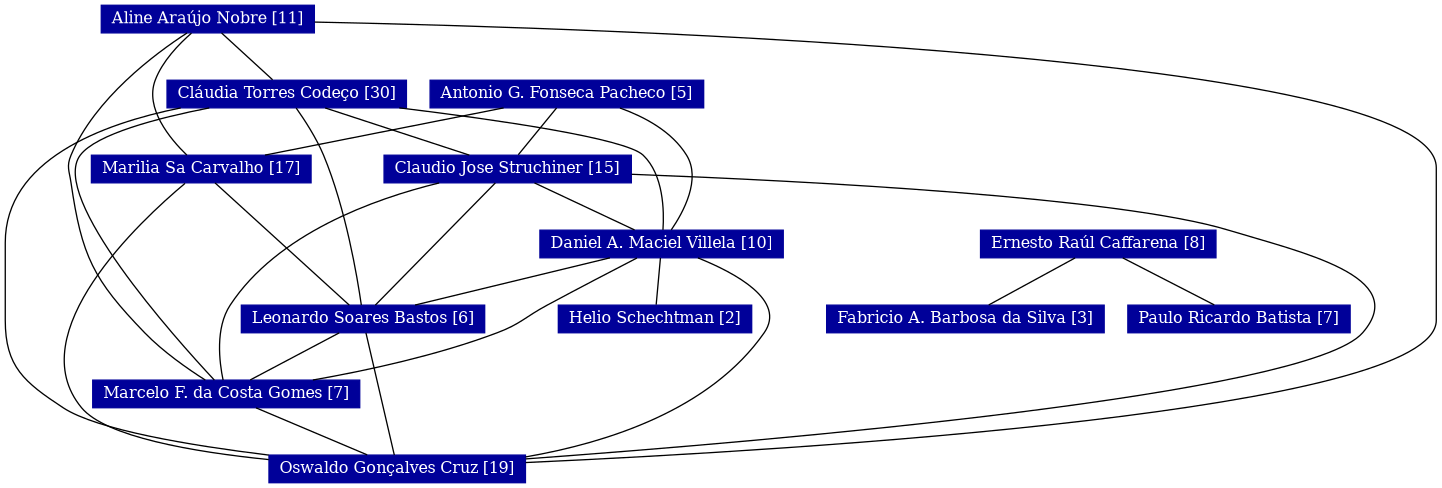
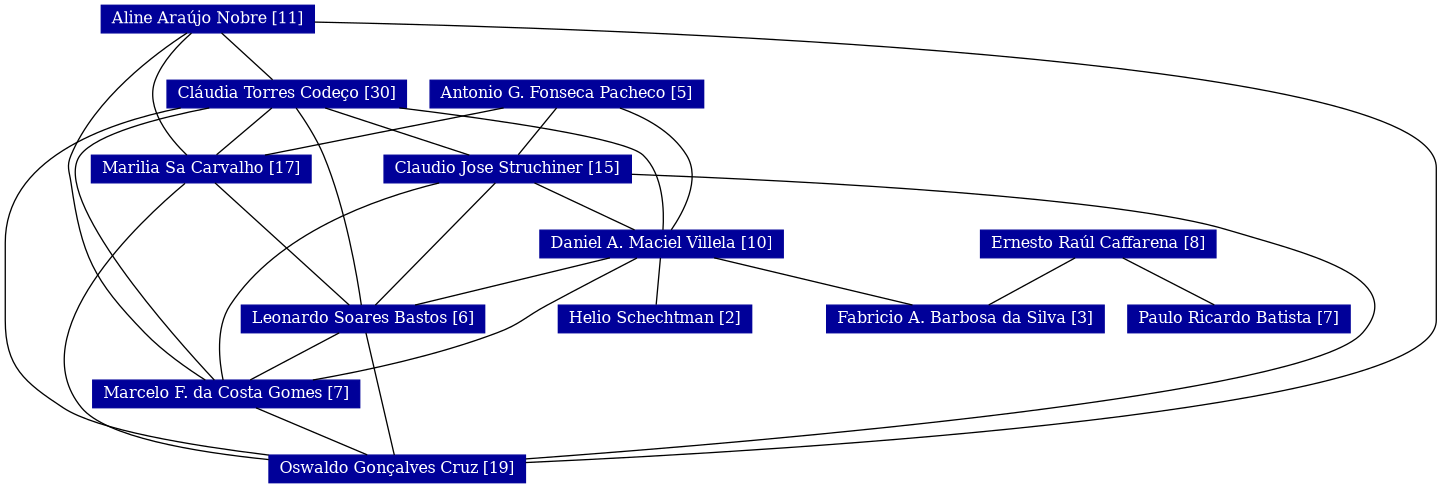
  strict graph {
    node [color="#000099" fontcolor="#FFFFFF" fontsize=12 shape=rectangle style=filled]
    n1 [height=0.29167 label="Aline Araújo Nobre [11]" width=1.8611]
    n2 [height=0.29167 label="Cláudia Torres Codeço [30]" width=2.0694]
    n3 [height=0.29167 label="Marcelo F. da Costa Gomes [7]" width=2.3056]
    n4 [height=0.29167 label="Marilia Sa Carvalho [17]" width=1.8611]
    n5 [height=0.29167 label="Oswaldo Gonçalves Cruz [19]" width=2.2361]
    n6 [height=0.29167 label="Leonardo Soares Bastos [6]" width=2.0556]
    n7 [height=0.29167 label="Claudio Jose Struchiner [15]" width=2.1111]
    n8 [height=0.29167 label="Daniel A. Maciel Villela [10]" width=2.1528]
    n9 [height=0.29167 label="Helio Schechtman [2]" width=1.6667]
    n10 [height=0.29167 label="Antonio G. Fonseca Pacheco [5]" width=2.3889]
    n11 [height=0.29167 label="Ernesto Raúl Caffarena [8]" width=2]
    n12 [height=0.29167 label="Fabricio A. Barbosa da Silva [3]" width=2.3611]
    n13 [height=0.29167 label="Paulo Ricardo Batista [7]" width=1.8889]
    n1 -- n2
    n1 -- n3
    n1 -- n4
    n1 -- n5
    n2 -- n3
+   n2 -- n4
    n2 -- n5
    n2 -- n6
    n2 -- n7
    n2 -- n8
    n3 -- n5
    n4 -- n5
    n4 -- n6
    n6 -- n3
    n6 -- n5
    n7 -- n3
    n7 -- n5
    n7 -- n6
    n7 -- n8
    n8 -- n3
-   n8 -- n5
+   n8 -- n12
    n8 -- n6
    n8 -- n9
    n10 -- n4
    n10 -- n7
    n10 -- n8
    n11 -- n12
    n11 -- n13
  }
